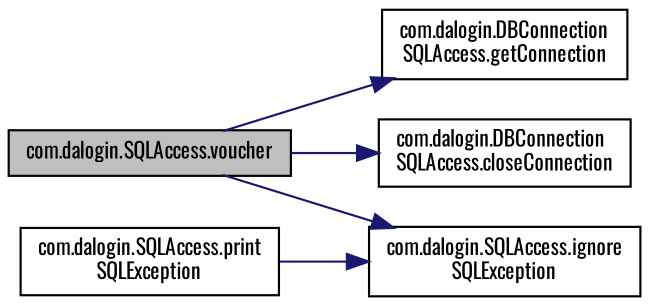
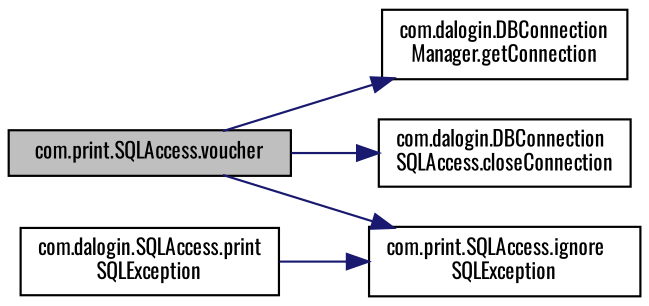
  digraph {
    fontname=Oswald
    rankdir=LR
    node [color=black fillcolor=white fontname=Oswald fontsize=10 shape=record style=filled]
    edge [color=midnightblue fontname=Oswald fontsize=10 labelfontname=Helvetica labelfontsize=10 style=solid]
-   n1 [fillcolor=grey75 fontcolor=black height=0.2 label="com.dalogin.SQLAccess.voucher" width=0.4]
-   n2 [height=0.2 label="com.dalogin.DBConnection\lSQLAccess.getConnection" width=0.4]
+   n1 [fillcolor=grey75 fontcolor=black height=0.2 label="com.print.SQLAccess.voucher" width=0.4]
+   n2 [height=0.2 label="com.dalogin.DBConnection\lManager.getConnection" width=0.4]
    n3 [height=0.2 label="com.dalogin.DBConnection\lSQLAccess.closeConnection" width=0.4]
-   n4 [height=0.2 label="com.dalogin.SQLAccess.ignore\lSQLException" width=0.4]
+   n4 [height=0.2 label="com.print.SQLAccess.ignore\lSQLException" width=0.4]
    n5 [height=0.2 label="com.dalogin.SQLAccess.print\lSQLException" width=0.4]
    n1 -> n2
    n1 -> n3
    n1 -> n4
    n5 -> n4
  }
